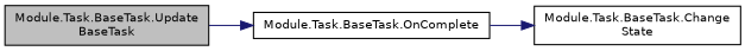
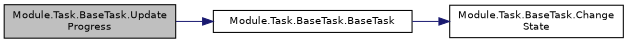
  digraph {
    rankdir=LR
    node [color=black fillcolor=white fontname=Helvetica fontsize=10 shape=record style=filled]
    edge [color=midnightblue fontname=Helvetica fontsize=10 labelfontname=Helvetica labelfontsize=10 style=solid]
-   n1 [fillcolor=grey75 fontcolor=black height=0.2 label="Module.Task.BaseTask.Update\lBaseTask" width=0.4]
-   n2 [height=0.2 label="Module.Task.BaseTask.OnComplete" width=0.4]
+   n1 [fillcolor=grey75 fontcolor=black height=0.2 label="Module.Task.BaseTask.Update\lProgress" width=0.4]
+   n2 [height=0.2 label="Module.Task.BaseTask.BaseTask" width=0.4]
    n3 [height=0.2 label="Module.Task.BaseTask.Change\lState" width=0.4]
    n1 -> n2
    n2 -> n3
  }
